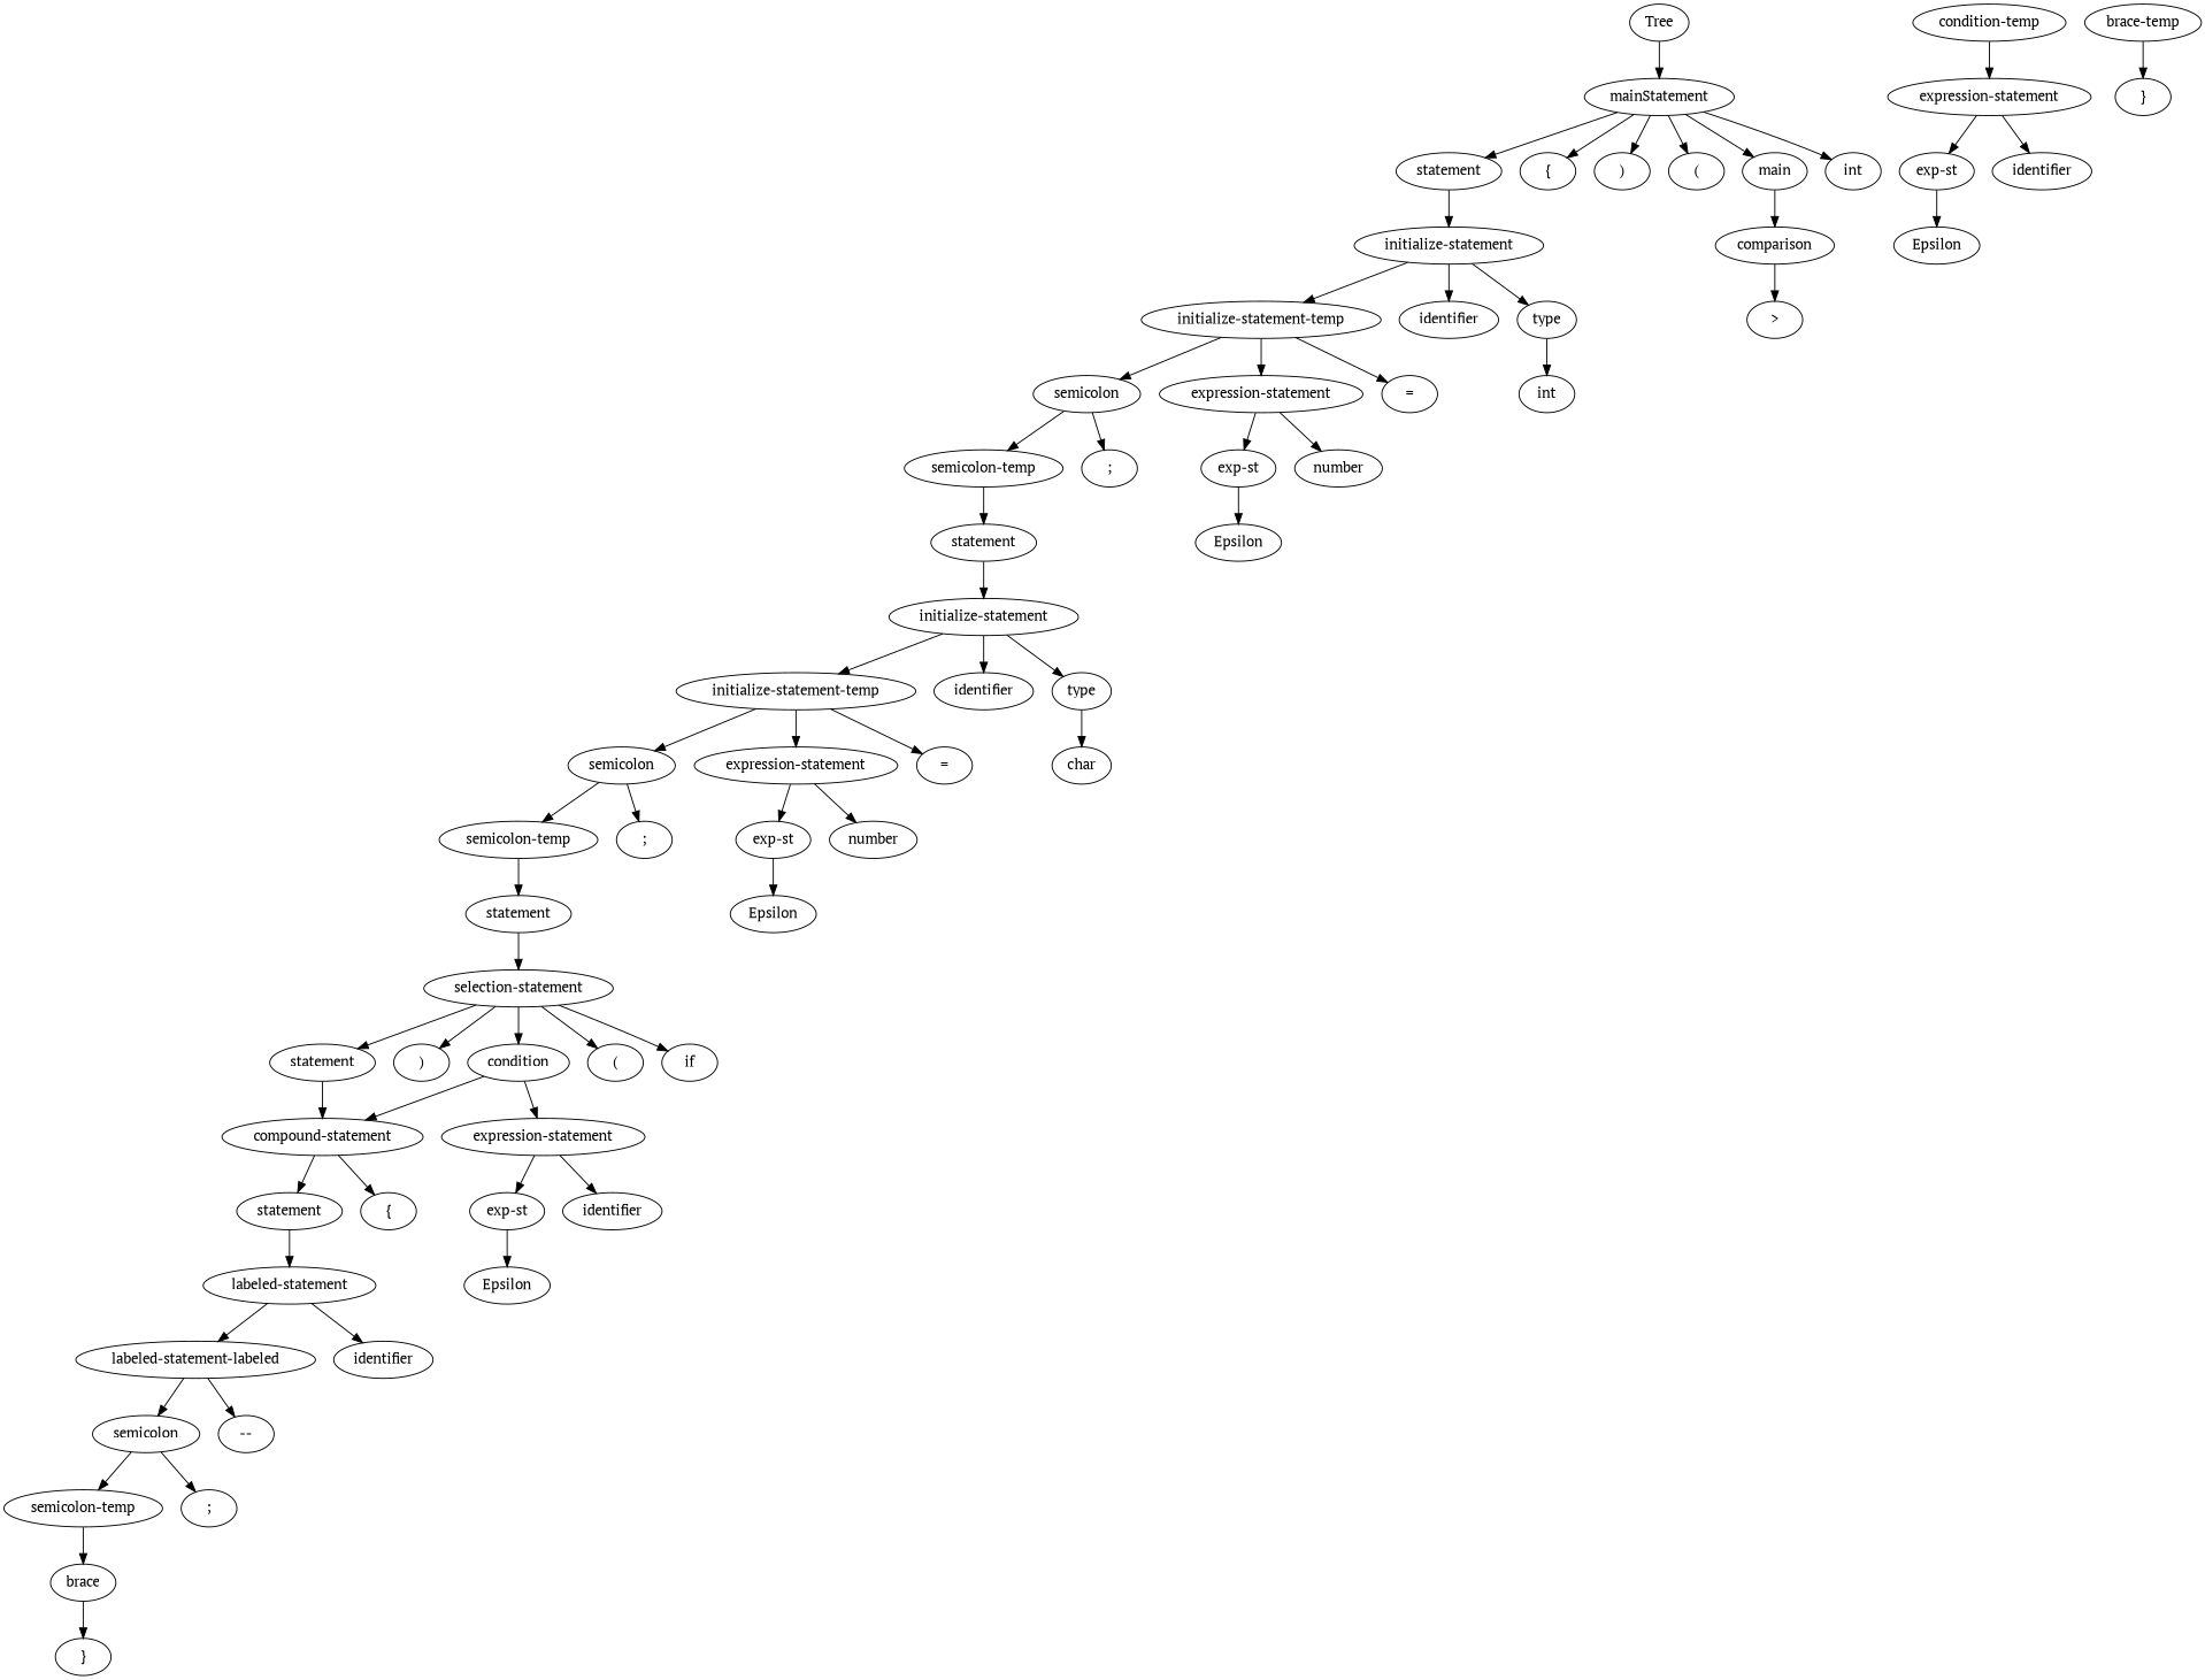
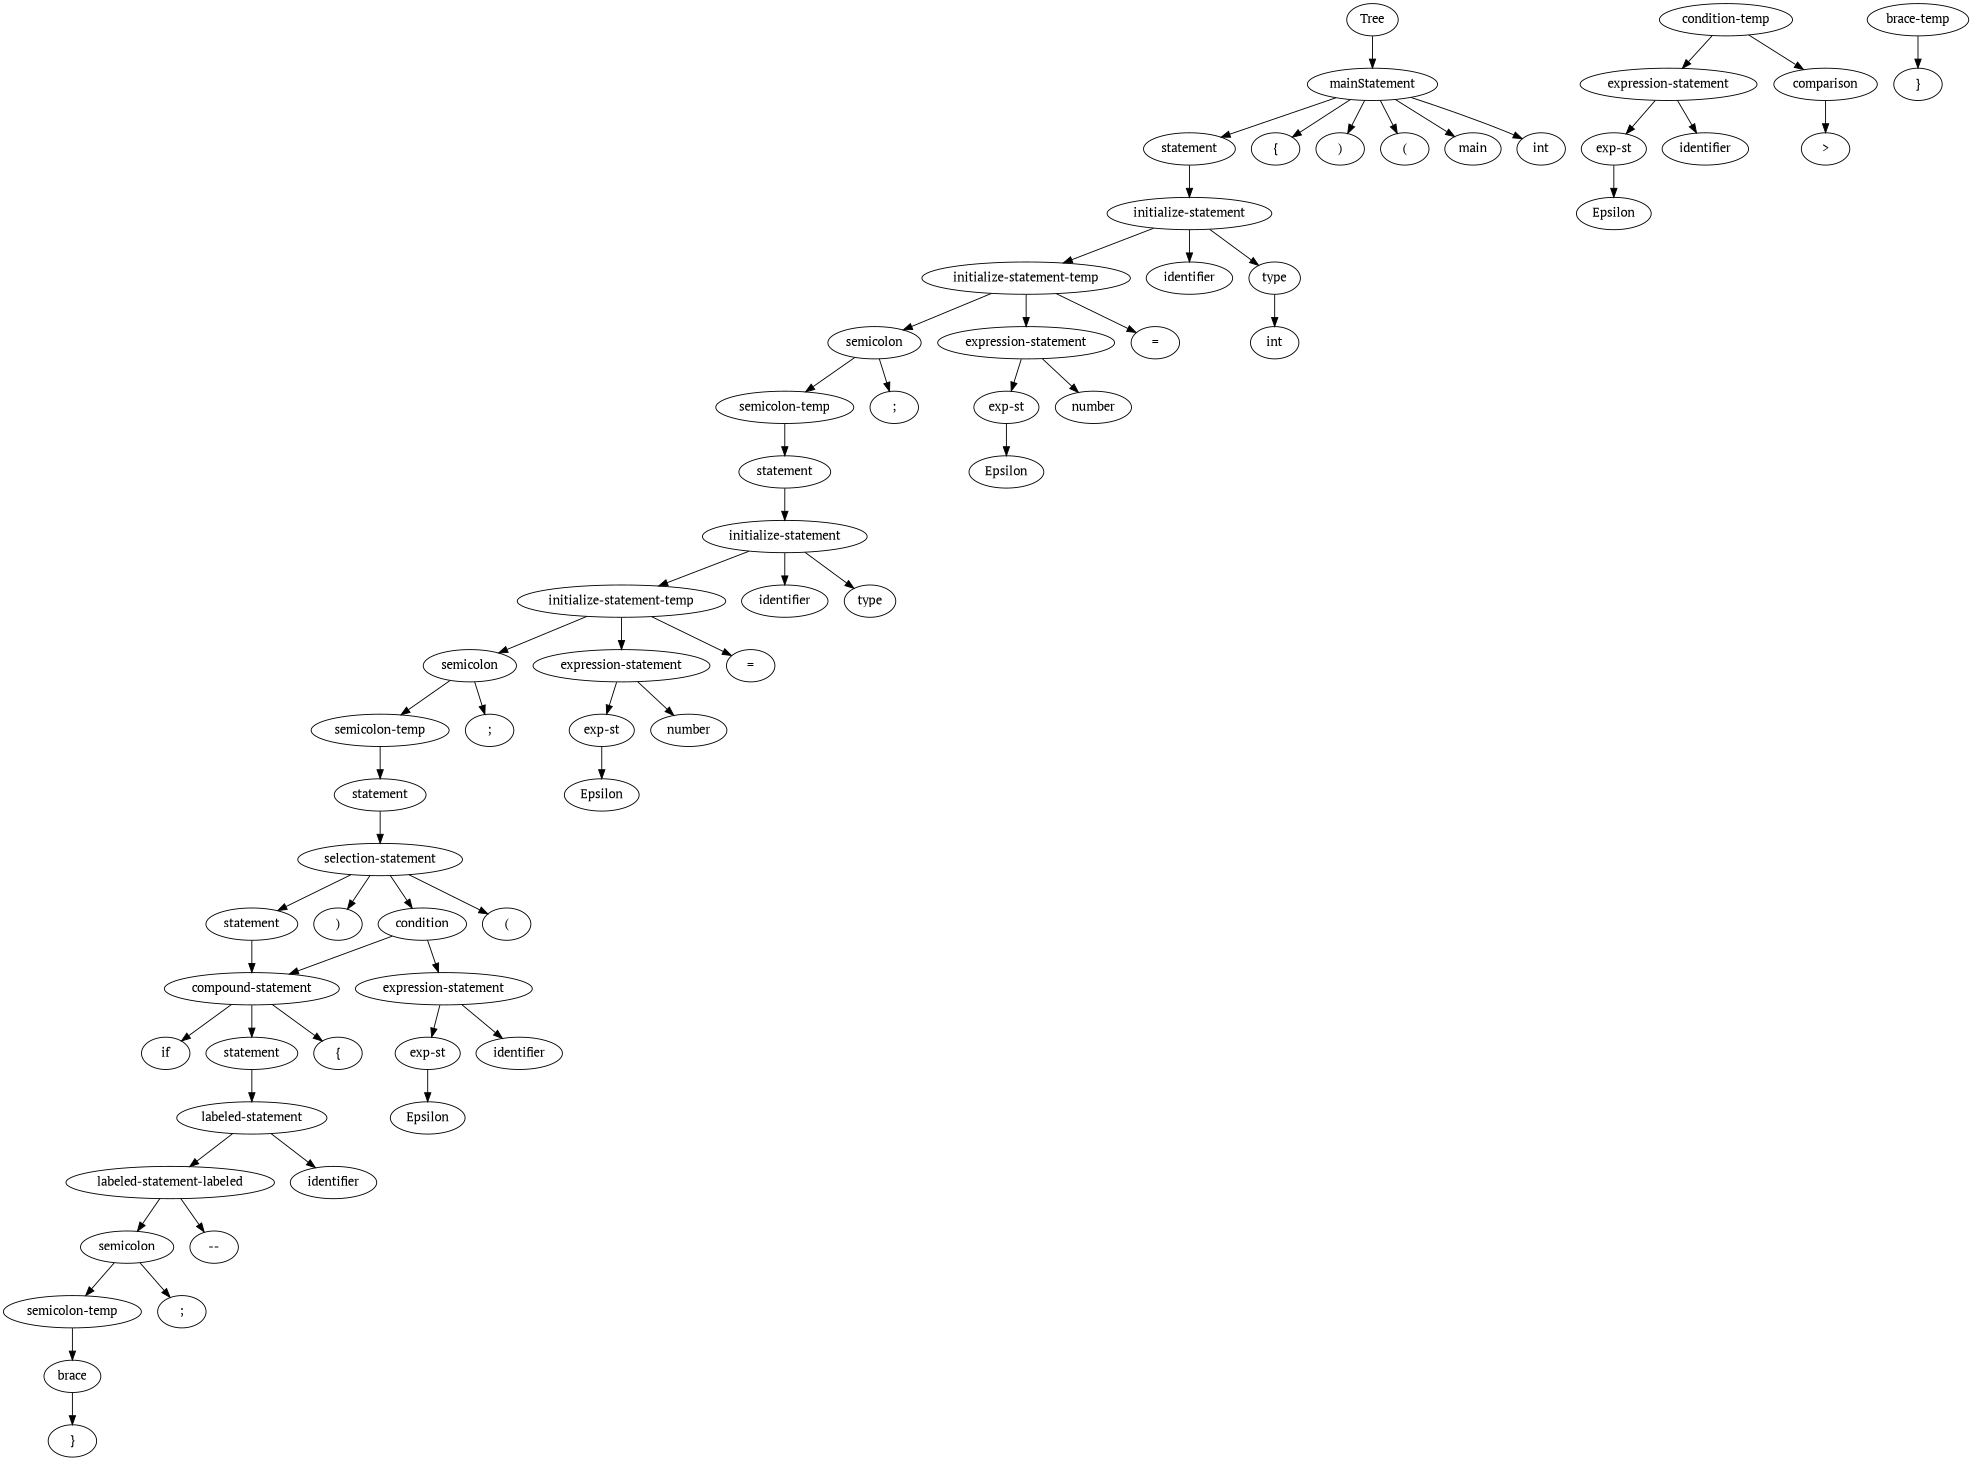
  digraph {
    fontname="PT Serif"
    node [fontname="PT Serif"]
    edge [fontname="PT Serif"]
    n1 [label=Tree]
    n2 [label=mainStatement]
    n3 [label=statement]
    n4 [label="{"]
    n5 [label=")"]
    n6 [label="("]
    n7 [label=main]
    n8 [label=int]
    n9 [label="initialize-statement"]
    n10 [label="initialize-statement-temp"]
    n11 [label=identifier]
    n12 [label=type]
    n13 [label=semicolon]
    n14 [label="expression-statement"]
    n15 [label="="]
    n16 [label=int]
    n17 [label="semicolon-temp"]
    n18 [label=";"]
    n19 [label="exp-st"]
    n20 [label=number]
    n21 [label=statement]
    n22 [label=Epsilon]
    n23 [label="initialize-statement"]
    n24 [label="initialize-statement-temp"]
    n25 [label=identifier]
    n26 [label=type]
    n27 [label=semicolon]
    n28 [label="expression-statement"]
    n29 [label="="]
-   n30 [label=char]
    n31 [label="semicolon-temp"]
    n32 [label=";"]
    n33 [label="exp-st"]
    n34 [label=number]
    n35 [label=statement]
    n36 [label=Epsilon]
    n37 [label="selection-statement"]
    n38 [label=statement]
    n39 [label=")"]
    n40 [label=condition]
    n41 [label="("]
    n42 [label=if]
    n43 [label="compound-statement"]
    n44 [label="expression-statement"]
    n45 [label=statement]
    n46 [label="{"]
    n47 [label="condition-temp"]
    n48 [label="expression-statement"]
    n49 [label=comparison]
    n50 [label="exp-st"]
    n51 [label=identifier]
    n52 [label="exp-st"]
    n53 [label=identifier]
    n54 [label=">"]
    n55 [label=Epsilon]
    n56 [label=Epsilon]
    n57 [label="labeled-statement"]
    n58 [label="labeled-statement-labeled"]
    n59 [label=identifier]
    n60 [label=semicolon]
    n61 [label="--"]
    n62 [label="semicolon-temp"]
    n63 [label=";"]
    n64 [label=brace]
    n65 [label="}"]
    n66 [label="brace-temp"]
    n67 [label="}"]
    n1 -> n2
    n2 -> n3
    n2 -> n4
    n2 -> n5
    n2 -> n6
    n2 -> n7
    n2 -> n8
    n3 -> n9
    n9 -> n10
    n9 -> n11
    n9 -> n12
    n10 -> n13
    n10 -> n14
    n10 -> n15
    n12 -> n16
    n13 -> n17
    n13 -> n18
    n14 -> n19
    n14 -> n20
    n17 -> n21
    n19 -> n22
    n21 -> n23
    n23 -> n24
    n23 -> n25
    n23 -> n26
    n24 -> n27
    n24 -> n28
    n24 -> n29
-   n26 -> n30
    n27 -> n31
    n27 -> n32
    n28 -> n33
    n28 -> n34
    n31 -> n35
    n33 -> n36
    n35 -> n37
    n37 -> n38
    n37 -> n39
    n37 -> n40
    n37 -> n41
-   n37 -> n42
+   n43 -> n42
    n38 -> n43
    n40 -> n43
    n40 -> n44
    n43 -> n45
    n43 -> n46
    n44 -> n50
    n44 -> n51
    n45 -> n57
    n47 -> n48
-   n7 -> n49
+   n47 -> n49
    n48 -> n52
    n48 -> n53
    n49 -> n54
    n50 -> n55
    n52 -> n56
    n57 -> n58
    n57 -> n59
    n58 -> n60
    n58 -> n61
    n60 -> n62
    n60 -> n63
    n62 -> n64
    n64 -> n65
    n66 -> n67
  }
